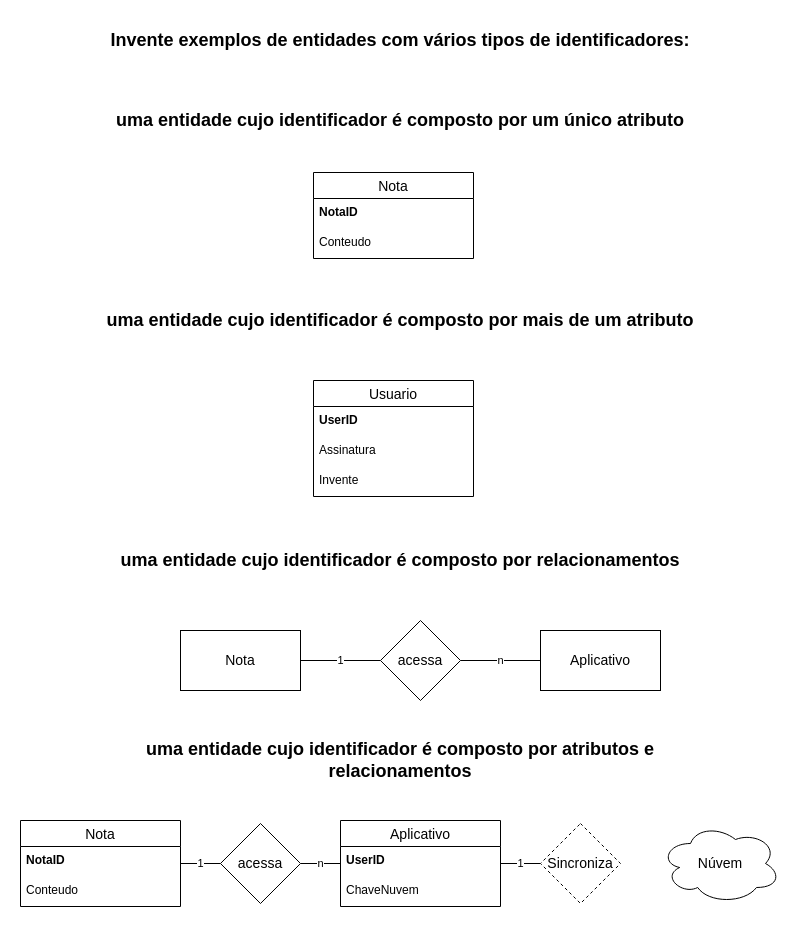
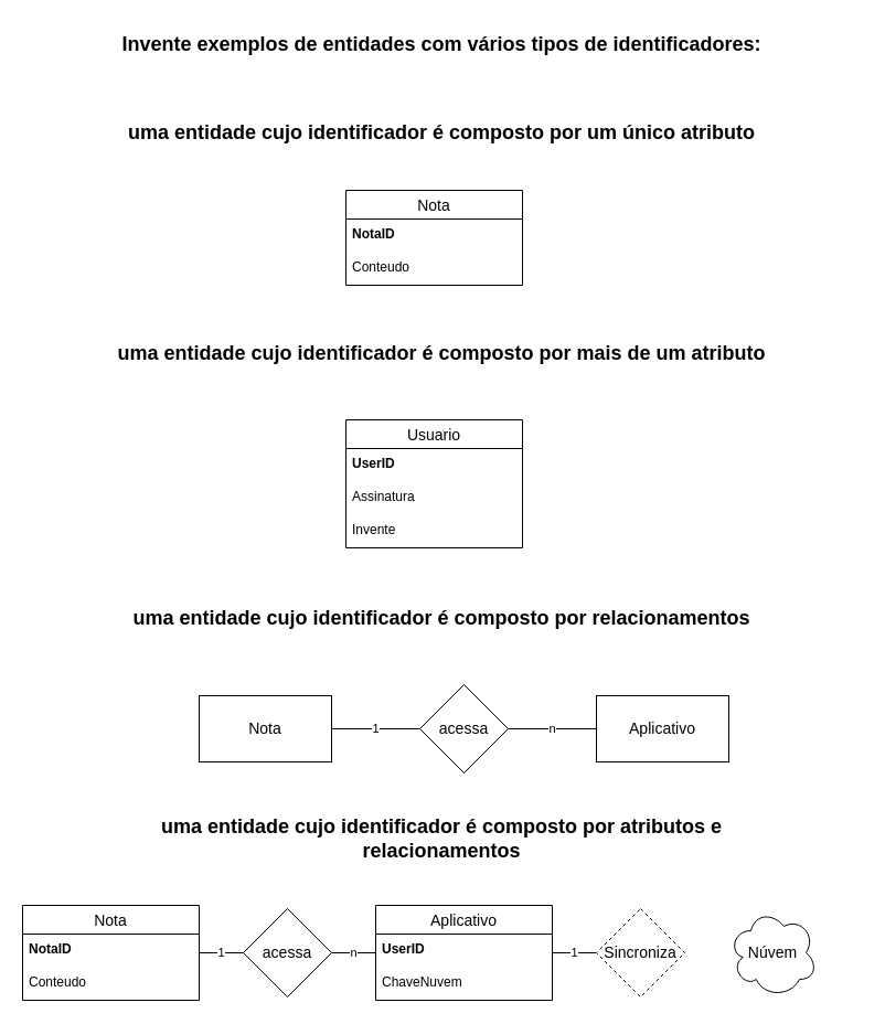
  <mxCell id="0" />
  <mxCell id="1" parent="0" />
  <mxCell id="2" value="&lt;h2&gt;Invente exemplos de entidades com vários tipos de identificadores:&lt;/h2&gt;" style="text;strokeColor=none;fillColor=none;align=center;verticalAlign=middle;whiteSpace=wrap;rounded=0;html=1;" parent="1" vertex="1"><mxGeometry x="60" y="20" width="680" height="40" as="geometry" /></mxCell>
  <mxCell id="3" value="&lt;h2&gt;uma entidade cujo identificador é composto por um único atributo&lt;/h2&gt;" style="text;strokeColor=none;fillColor=none;align=center;verticalAlign=middle;whiteSpace=wrap;rounded=0;html=1;" parent="1" vertex="1"><mxGeometry x="60" y="100" width="680" height="40" as="geometry" /></mxCell>
  <mxCell id="4" value="Nota" style="swimlane;fontStyle=0;childLayout=stackLayout;horizontal=1;startSize=26;horizontalStack=0;resizeParent=1;resizeParentMax=0;resizeLast=0;collapsible=1;marginBottom=0;align=center;fontSize=14;" parent="1" vertex="1"><mxGeometry x="313" y="172" width="160" height="86" as="geometry" /></mxCell>
  <mxCell id="5" value="NotaID" style="text;strokeColor=none;fillColor=none;spacingLeft=4;spacingRight=4;overflow=hidden;rotatable=0;points=[[0,0.5],[1,0.5]];portConstraint=eastwest;fontSize=12;fontStyle=1" parent="4" vertex="1"><mxGeometry y="26" width="160" height="30" as="geometry" /></mxCell>
  <mxCell id="6" value="Conteudo" style="text;strokeColor=none;fillColor=none;spacingLeft=4;spacingRight=4;overflow=hidden;rotatable=0;points=[[0,0.5],[1,0.5]];portConstraint=eastwest;fontSize=12;" parent="4" vertex="1"><mxGeometry y="56" width="160" height="30" as="geometry" /></mxCell>
  <mxCell id="7" value="&lt;h2&gt;uma entidade cujo identificador é composto por mais de um atributo&lt;/h2&gt;" style="text;strokeColor=none;fillColor=none;align=center;verticalAlign=middle;whiteSpace=wrap;rounded=0;html=1;" parent="1" vertex="1"><mxGeometry x="100" y="300" width="600" height="40" as="geometry" /></mxCell>
  <mxCell id="8" value="Usuario" style="swimlane;fontStyle=0;childLayout=stackLayout;horizontal=1;startSize=26;horizontalStack=0;resizeParent=1;resizeParentMax=0;resizeLast=0;collapsible=1;marginBottom=0;align=center;fontSize=14;" parent="1" vertex="1"><mxGeometry x="313" y="380" width="160" height="116" as="geometry" /></mxCell>
  <mxCell id="9" value="UserID" style="text;strokeColor=none;fillColor=none;spacingLeft=4;spacingRight=4;overflow=hidden;rotatable=0;points=[[0,0.5],[1,0.5]];portConstraint=eastwest;fontSize=12;fontStyle=1" parent="8" vertex="1"><mxGeometry y="26" width="160" height="30" as="geometry" /></mxCell>
  <mxCell id="10" value="Assinatura" style="text;strokeColor=none;fillColor=none;spacingLeft=4;spacingRight=4;overflow=hidden;rotatable=0;points=[[0,0.5],[1,0.5]];portConstraint=eastwest;fontSize=12;" parent="8" vertex="1"><mxGeometry y="56" width="160" height="30" as="geometry" /></mxCell>
  <mxCell id="11" value="Invente" style="text;strokeColor=none;fillColor=none;spacingLeft=4;spacingRight=4;overflow=hidden;rotatable=0;points=[[0,0.5],[1,0.5]];portConstraint=eastwest;fontSize=12;" parent="8" vertex="1"><mxGeometry y="86" width="160" height="30" as="geometry" /></mxCell>
  <mxCell id="12" value="&lt;h2&gt;uma entidade cujo identificador é composto por relacionamentos &lt;/h2&gt;" style="text;strokeColor=none;fillColor=none;align=center;verticalAlign=middle;whiteSpace=wrap;rounded=0;html=1;" parent="1" vertex="1"><mxGeometry x="100" y="540" width="600" height="40" as="geometry" /></mxCell>
  <mxCell id="13" value="1" style="edgeStyle=orthogonalEdgeStyle;rounded=0;orthogonalLoop=1;jettySize=auto;html=1;endArrow=none;endFill=0;" parent="1" source="30" target="15" edge="1"><mxGeometry relative="1" as="geometry"><mxPoint x="307" y="660" as="sourcePoint" /></mxGeometry></mxCell>
  <mxCell id="14" value="n" style="edgeStyle=orthogonalEdgeStyle;rounded=0;orthogonalLoop=1;jettySize=auto;html=1;endArrow=none;endFill=0;" parent="1" source="15" target="16" edge="1"><mxGeometry relative="1" as="geometry" /></mxCell>
  <mxCell id="15" value="acessa" style="rhombus;whiteSpace=wrap;html=1;fontSize=14;fontStyle=0;startSize=26;" parent="1" vertex="1"><mxGeometry x="380" y="620" width="80" height="80" as="geometry" /></mxCell>
  <mxCell id="16" value="Aplicativo" style="whiteSpace=wrap;html=1;fontSize=14;fontStyle=0;startSize=26;" parent="1" vertex="1"><mxGeometry x="540" y="630" width="120" height="60" as="geometry" /></mxCell>
  <mxCell id="17" value="&lt;h2&gt;uma entidade cujo identificador é composto por atributos e relacionamentos&lt;/h2&gt;" style="text;strokeColor=none;fillColor=none;align=center;verticalAlign=middle;whiteSpace=wrap;rounded=0;html=1;" parent="1" vertex="1"><mxGeometry x="100" y="740" width="600" height="40" as="geometry" /></mxCell>
  <mxCell id="18" value="1" style="edgeStyle=orthogonalEdgeStyle;rounded=0;orthogonalLoop=1;jettySize=auto;html=1;endArrow=none;endFill=0;" parent="1" source="19" target="23" edge="1"><mxGeometry relative="1" as="geometry" /></mxCell>
  <mxCell id="19" value="Nota" style="swimlane;fontStyle=0;childLayout=stackLayout;horizontal=1;startSize=26;horizontalStack=0;resizeParent=1;resizeParentMax=0;resizeLast=0;collapsible=1;marginBottom=0;align=center;fontSize=14;" parent="1" vertex="1"><mxGeometry x="20" y="820" width="160" height="86" as="geometry" /></mxCell>
  <mxCell id="20" value="NotaID" style="text;strokeColor=none;fillColor=none;spacingLeft=4;spacingRight=4;overflow=hidden;rotatable=0;points=[[0,0.5],[1,0.5]];portConstraint=eastwest;fontSize=12;fontStyle=1" parent="19" vertex="1"><mxGeometry y="26" width="160" height="30" as="geometry" /></mxCell>
  <mxCell id="21" value="Conteudo" style="text;strokeColor=none;fillColor=none;spacingLeft=4;spacingRight=4;overflow=hidden;rotatable=0;points=[[0,0.5],[1,0.5]];portConstraint=eastwest;fontSize=12;" parent="19" vertex="1"><mxGeometry y="56" width="160" height="30" as="geometry" /></mxCell>
  <mxCell id="22" value="n" style="edgeStyle=orthogonalEdgeStyle;rounded=0;orthogonalLoop=1;jettySize=auto;html=1;endArrow=none;endFill=0;" parent="1" source="23" target="26" edge="1"><mxGeometry relative="1" as="geometry"><mxPoint x="387" y="863" as="targetPoint" /></mxGeometry></mxCell>
  <mxCell id="23" value="acessa" style="rhombus;whiteSpace=wrap;html=1;fontSize=14;fontStyle=0;startSize=26;" parent="1" vertex="1"><mxGeometry x="220" y="823" width="80" height="80" as="geometry" /></mxCell>
  <mxCell id="24" value="1" style="edgeStyle=orthogonalEdgeStyle;rounded=0;orthogonalLoop=1;jettySize=auto;html=1;endArrow=none;endFill=0;" parent="1" source="26" target="25" edge="1"><mxGeometry relative="1" as="geometry"><mxPoint x="400" y="893" as="sourcePoint" /></mxGeometry></mxCell>
  <mxCell id="25" value="Sincroniza" style="rhombus;whiteSpace=wrap;html=1;fontSize=14;fontStyle=0;startSize=26;dashed=1;" parent="1" vertex="1"><mxGeometry x="540" y="823" width="80" height="80" as="geometry" /></mxCell>
  <mxCell id="26" value="Aplicativo" style="swimlane;fontStyle=0;childLayout=stackLayout;horizontal=1;startSize=26;horizontalStack=0;resizeParent=1;resizeParentMax=0;resizeLast=0;collapsible=1;marginBottom=0;align=center;fontSize=14;" parent="1" vertex="1"><mxGeometry x="340" y="820" width="160" height="86" as="geometry" /></mxCell>
  <mxCell id="27" value="UserID" style="text;strokeColor=none;fillColor=none;spacingLeft=4;spacingRight=4;overflow=hidden;rotatable=0;points=[[0,0.5],[1,0.5]];portConstraint=eastwest;fontSize=12;fontStyle=1" parent="26" vertex="1"><mxGeometry y="26" width="160" height="30" as="geometry" /></mxCell>
  <mxCell id="28" value="ChaveNuvem" style="text;strokeColor=none;fillColor=none;spacingLeft=4;spacingRight=4;overflow=hidden;rotatable=0;points=[[0,0.5],[1,0.5]];portConstraint=eastwest;fontSize=12;" parent="26" vertex="1"><mxGeometry y="56" width="160" height="30" as="geometry" /></mxCell>
- <mxCell id="29" value="Núvem" style="ellipse;shape=cloud;whiteSpace=wrap;html=1;fontSize=14;fontStyle=0;startSize=26;" parent="1" vertex="1"><mxGeometry x="660" y="823" width="120" height="80" as="geometry" /></mxCell>
+ <mxCell id="29" value="Núvem" style="ellipse;shape=cloud;whiteSpace=wrap;html=1;fontSize=14;fontStyle=0;startSize=26;" parent="1" vertex="1"><mxGeometry x="660" y="823" width="80" height="80" as="geometry" /></mxCell>
  <mxCell id="30" value="Nota" style="whiteSpace=wrap;html=1;fontSize=14;fontStyle=0;startSize=26;" parent="1" vertex="1"><mxGeometry x="180" y="630" width="120" height="60" as="geometry" /></mxCell>
